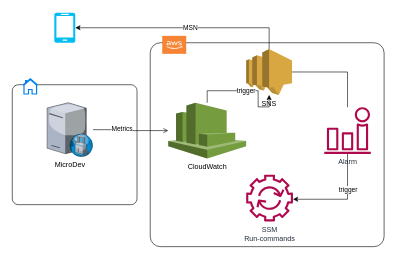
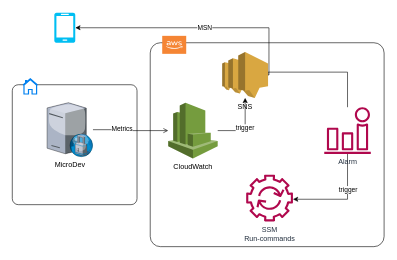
  <mxCell id="0" />
  <mxCell id="1" parent="0" />
  <mxCell id="2" value="" style="rounded=1;whiteSpace=wrap;html=1;arcSize=5;" vertex="1" parent="1"><mxGeometry x="250" y="70.5" width="390" height="340" as="geometry" /></mxCell>
  <mxCell id="3" value="" style="rounded=1;whiteSpace=wrap;html=1;arcSize=5;" vertex="1" parent="1"><mxGeometry x="20" y="140.5" width="208" height="200" as="geometry" /></mxCell>
  <mxCell id="4" style="edgeStyle=orthogonalEdgeStyle;rounded=0;orthogonalLoop=1;jettySize=auto;html=1;endArrow=open;" edge="1" parent="1" source="6" target="9"><mxGeometry relative="1" as="geometry" /></mxCell>
  <mxCell id="5" value="Metrics" style="edgeLabel;html=1;align=center;verticalAlign=middle;resizable=0;points=[];" vertex="1" connectable="0" parent="4"><mxGeometry x="-0.261" y="2" relative="1" as="geometry"><mxPoint x="1" as="offset" /></mxGeometry></mxCell>
  <mxCell id="6" value="MicroDev" style="verticalLabelPosition=bottom;sketch=0;aspect=fixed;html=1;verticalAlign=top;strokeColor=none;align=center;outlineConnect=0;shape=mxgraph.citrix.proxy_server;" vertex="1" parent="1"><mxGeometry x="78" y="170.5" width="76.5" height="90" as="geometry" /></mxCell>
  <mxCell id="7" value="" style="html=1;verticalLabelPosition=bottom;align=center;labelBackgroundColor=#ffffff;verticalAlign=top;strokeWidth=2;strokeColor=#0080F0;shadow=0;dashed=0;shape=mxgraph.ios7.icons.home;" vertex="1" parent="1"><mxGeometry x="38" y="130.5" width="24" height="25.5" as="geometry" /></mxCell>
  <mxCell id="8" value="trigger" style="edgeStyle=orthogonalEdgeStyle;rounded=0;orthogonalLoop=1;jettySize=auto;html=1;" edge="1" parent="1" source="9" target="18"><mxGeometry relative="1" as="geometry" /></mxCell>
- <mxCell id="9" value="CloudWatch" style="outlineConnect=0;dashed=0;verticalLabelPosition=bottom;verticalAlign=top;align=center;html=1;shape=mxgraph.aws3.cloudwatch;fillColor=#759C3E;gradientColor=none;" vertex="1" parent="1"><mxGeometry x="280" y="170.5" width="130" height="93" as="geometry" /></mxCell>
+ <mxCell id="9" value="CloudWatch" style="outlineConnect=0;dashed=0;verticalLabelPosition=bottom;verticalAlign=top;align=center;html=1;shape=mxgraph.aws3.cloudwatch;fillColor=#759C3E;gradientColor=none;" vertex="1" parent="1"><mxGeometry x="280" y="170.5" width="82.5" height="93" as="geometry" /></mxCell>
  <mxCell id="10" value="" style="outlineConnect=0;dashed=0;verticalLabelPosition=bottom;verticalAlign=top;align=center;html=1;shape=mxgraph.aws3.cloud_2;fillColor=#F58534;gradientColor=none;" vertex="1" parent="1"><mxGeometry x="270" y="59" width="40" height="30" as="geometry" /></mxCell>
  <mxCell id="11" style="edgeStyle=orthogonalEdgeStyle;rounded=0;orthogonalLoop=1;jettySize=auto;html=1;" edge="1" parent="1" source="14" target="15"><mxGeometry relative="1" as="geometry"><Array as="points"><mxPoint x="579" y="331.5" /></Array></mxGeometry></mxCell>
  <mxCell id="12" value="trigger" style="edgeLabel;html=1;align=center;verticalAlign=middle;resizable=0;points=[];" vertex="1" connectable="0" parent="11"><mxGeometry x="-0.296" relative="1" as="geometry"><mxPoint as="offset" /></mxGeometry></mxCell>
  <mxCell id="13" style="edgeStyle=orthogonalEdgeStyle;rounded=0;orthogonalLoop=1;jettySize=auto;html=1;entryX=1;entryY=0.5;entryDx=0;entryDy=0;entryPerimeter=0;endArrow=none;" edge="1" parent="1" source="14" target="18"><mxGeometry relative="1" as="geometry"><Array as="points"><mxPoint x="579" y="119.5" /></Array></mxGeometry></mxCell>
  <mxCell id="14" value="Alarm" style="sketch=0;outlineConnect=0;fontColor=#232F3E;gradientColor=none;fillColor=#B0084D;strokeColor=none;dashed=0;verticalLabelPosition=bottom;verticalAlign=top;align=center;html=1;fontSize=12;fontStyle=0;aspect=fixed;pointerEvents=1;shape=mxgraph.aws4.alarm;" vertex="1" parent="1"><mxGeometry x="540" y="178" width="78" height="78" as="geometry" /></mxCell>
  <mxCell id="15" value="SSM&lt;br&gt;Run-commands" style="sketch=0;outlineConnect=0;fontColor=#232F3E;gradientColor=none;fillColor=#B0084D;strokeColor=none;dashed=0;verticalLabelPosition=bottom;verticalAlign=top;align=center;html=1;fontSize=12;fontStyle=0;aspect=fixed;pointerEvents=1;shape=mxgraph.aws4.automation;" vertex="1" parent="1"><mxGeometry x="410" y="290.5" width="78" height="78" as="geometry" /></mxCell>
  <mxCell id="16" style="edgeStyle=orthogonalEdgeStyle;rounded=0;orthogonalLoop=1;jettySize=auto;html=1;entryX=1;entryY=0.5;entryDx=0;entryDy=0;entryPerimeter=0;" edge="1" parent="1" source="18" target="19"><mxGeometry relative="1" as="geometry"><mxPoint x="122.5" y="44" as="targetPoint" /><Array as="points"><mxPoint x="448" y="46" /></Array></mxGeometry></mxCell>
  <mxCell id="17" value="MSN" style="edgeLabel;html=1;align=center;verticalAlign=middle;resizable=0;points=[];" vertex="1" connectable="0" parent="16"><mxGeometry x="-0.067" y="-1" relative="1" as="geometry"><mxPoint as="offset" /></mxGeometry></mxCell>
- <mxCell id="18" value="SNS" style="outlineConnect=0;dashed=0;verticalLabelPosition=bottom;verticalAlign=top;align=center;html=1;shape=mxgraph.aws3.sns;fillColor=#D9A741;gradientColor=none;" vertex="1" parent="1"><mxGeometry x="410" y="81" width="76.5" height="76.5" as="geometry" /></mxCell>
+ <mxCell id="18" value="SNS" style="outlineConnect=0;dashed=0;verticalLabelPosition=bottom;verticalAlign=top;align=center;html=1;shape=mxgraph.aws3.sns;fillColor=#D9A741;gradientColor=none;" vertex="1" parent="1"><mxGeometry x="370" y="86" width="76.5" height="76.5" as="geometry" /></mxCell>
  <mxCell id="19" value="" style="verticalLabelPosition=bottom;html=1;verticalAlign=top;align=center;strokeColor=none;fillColor=#00BEF2;shape=mxgraph.azure.mobile;pointerEvents=1;" vertex="1" parent="1"><mxGeometry x="90" y="20.5" width="35" height="50" as="geometry" /></mxCell>
